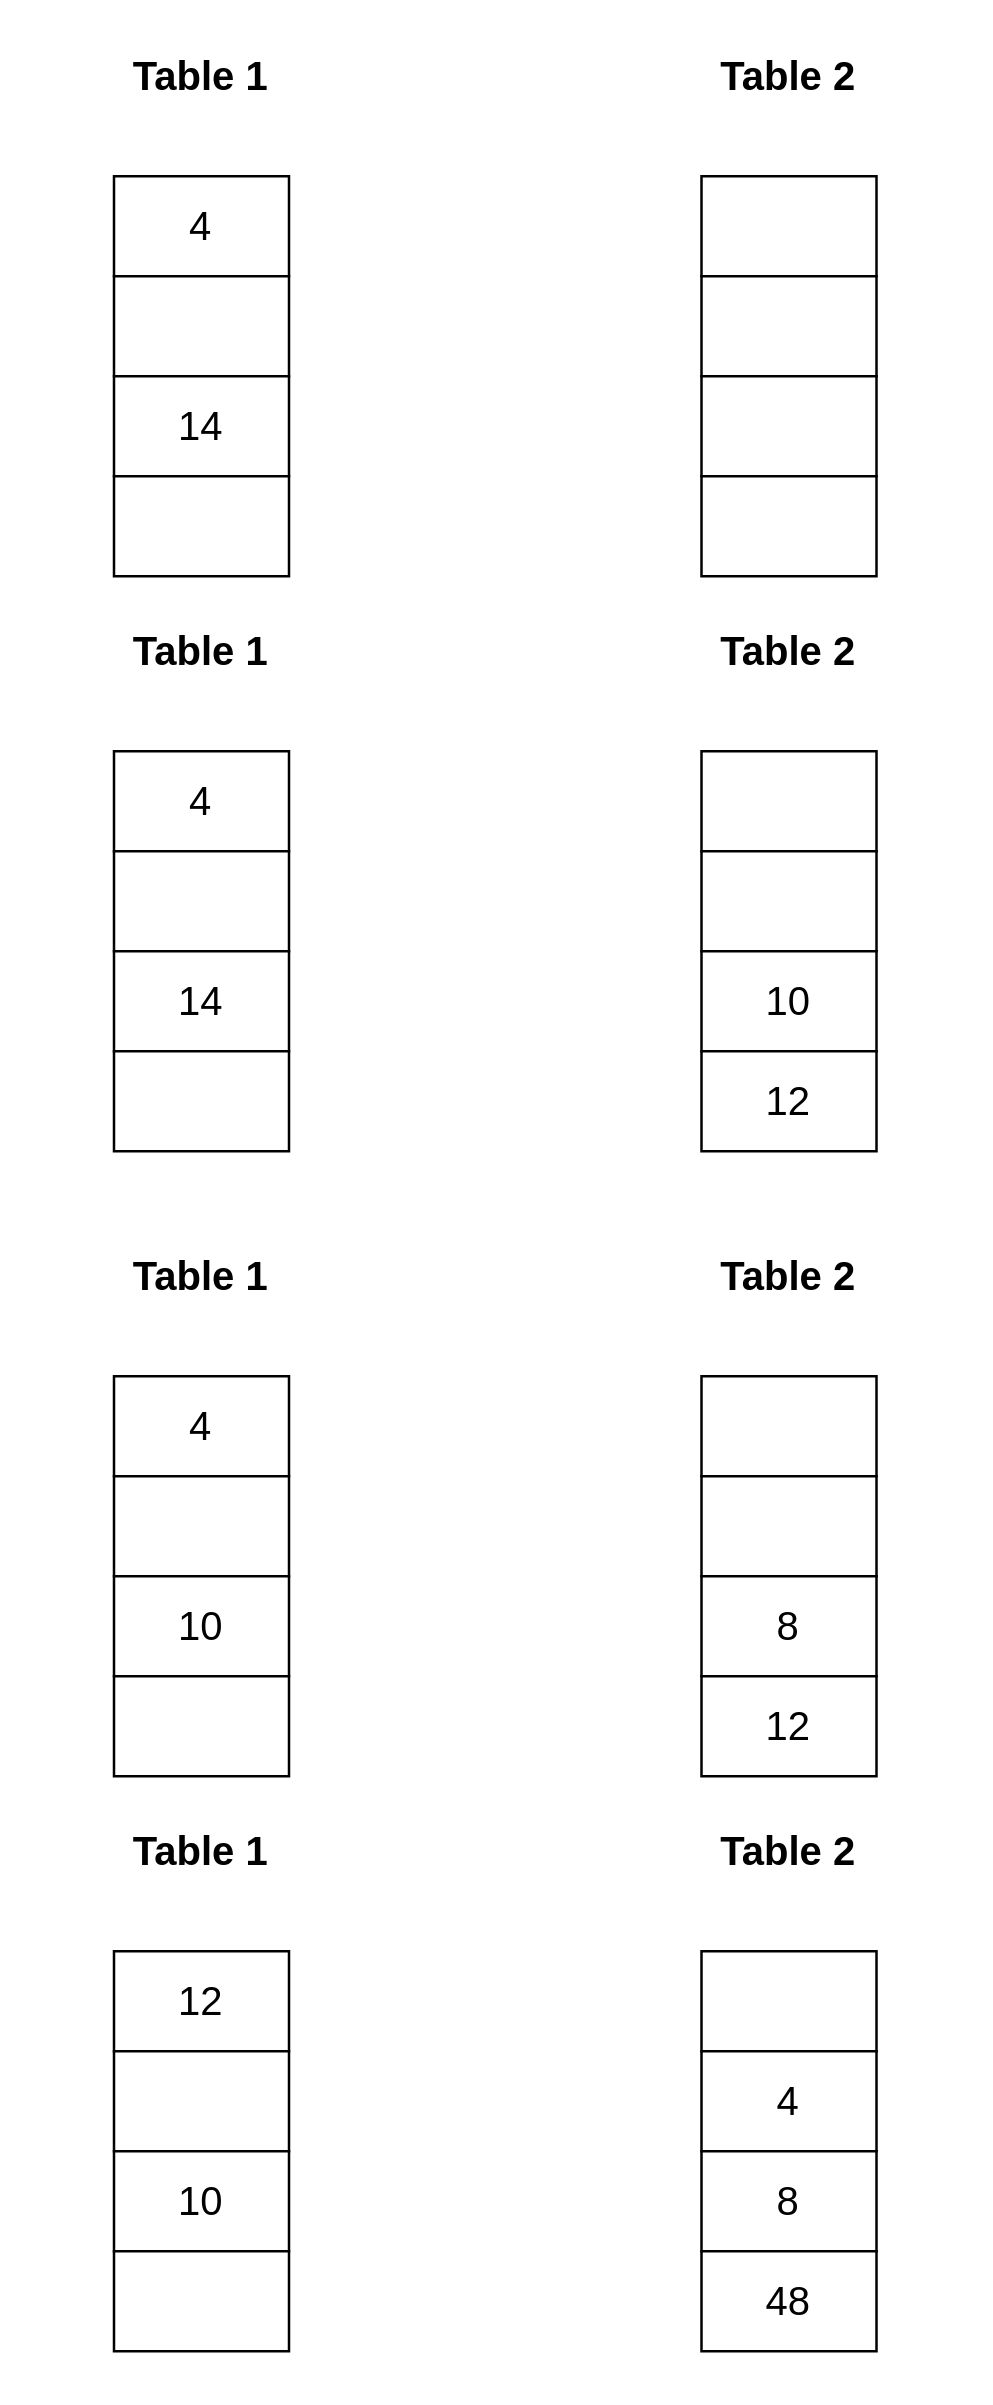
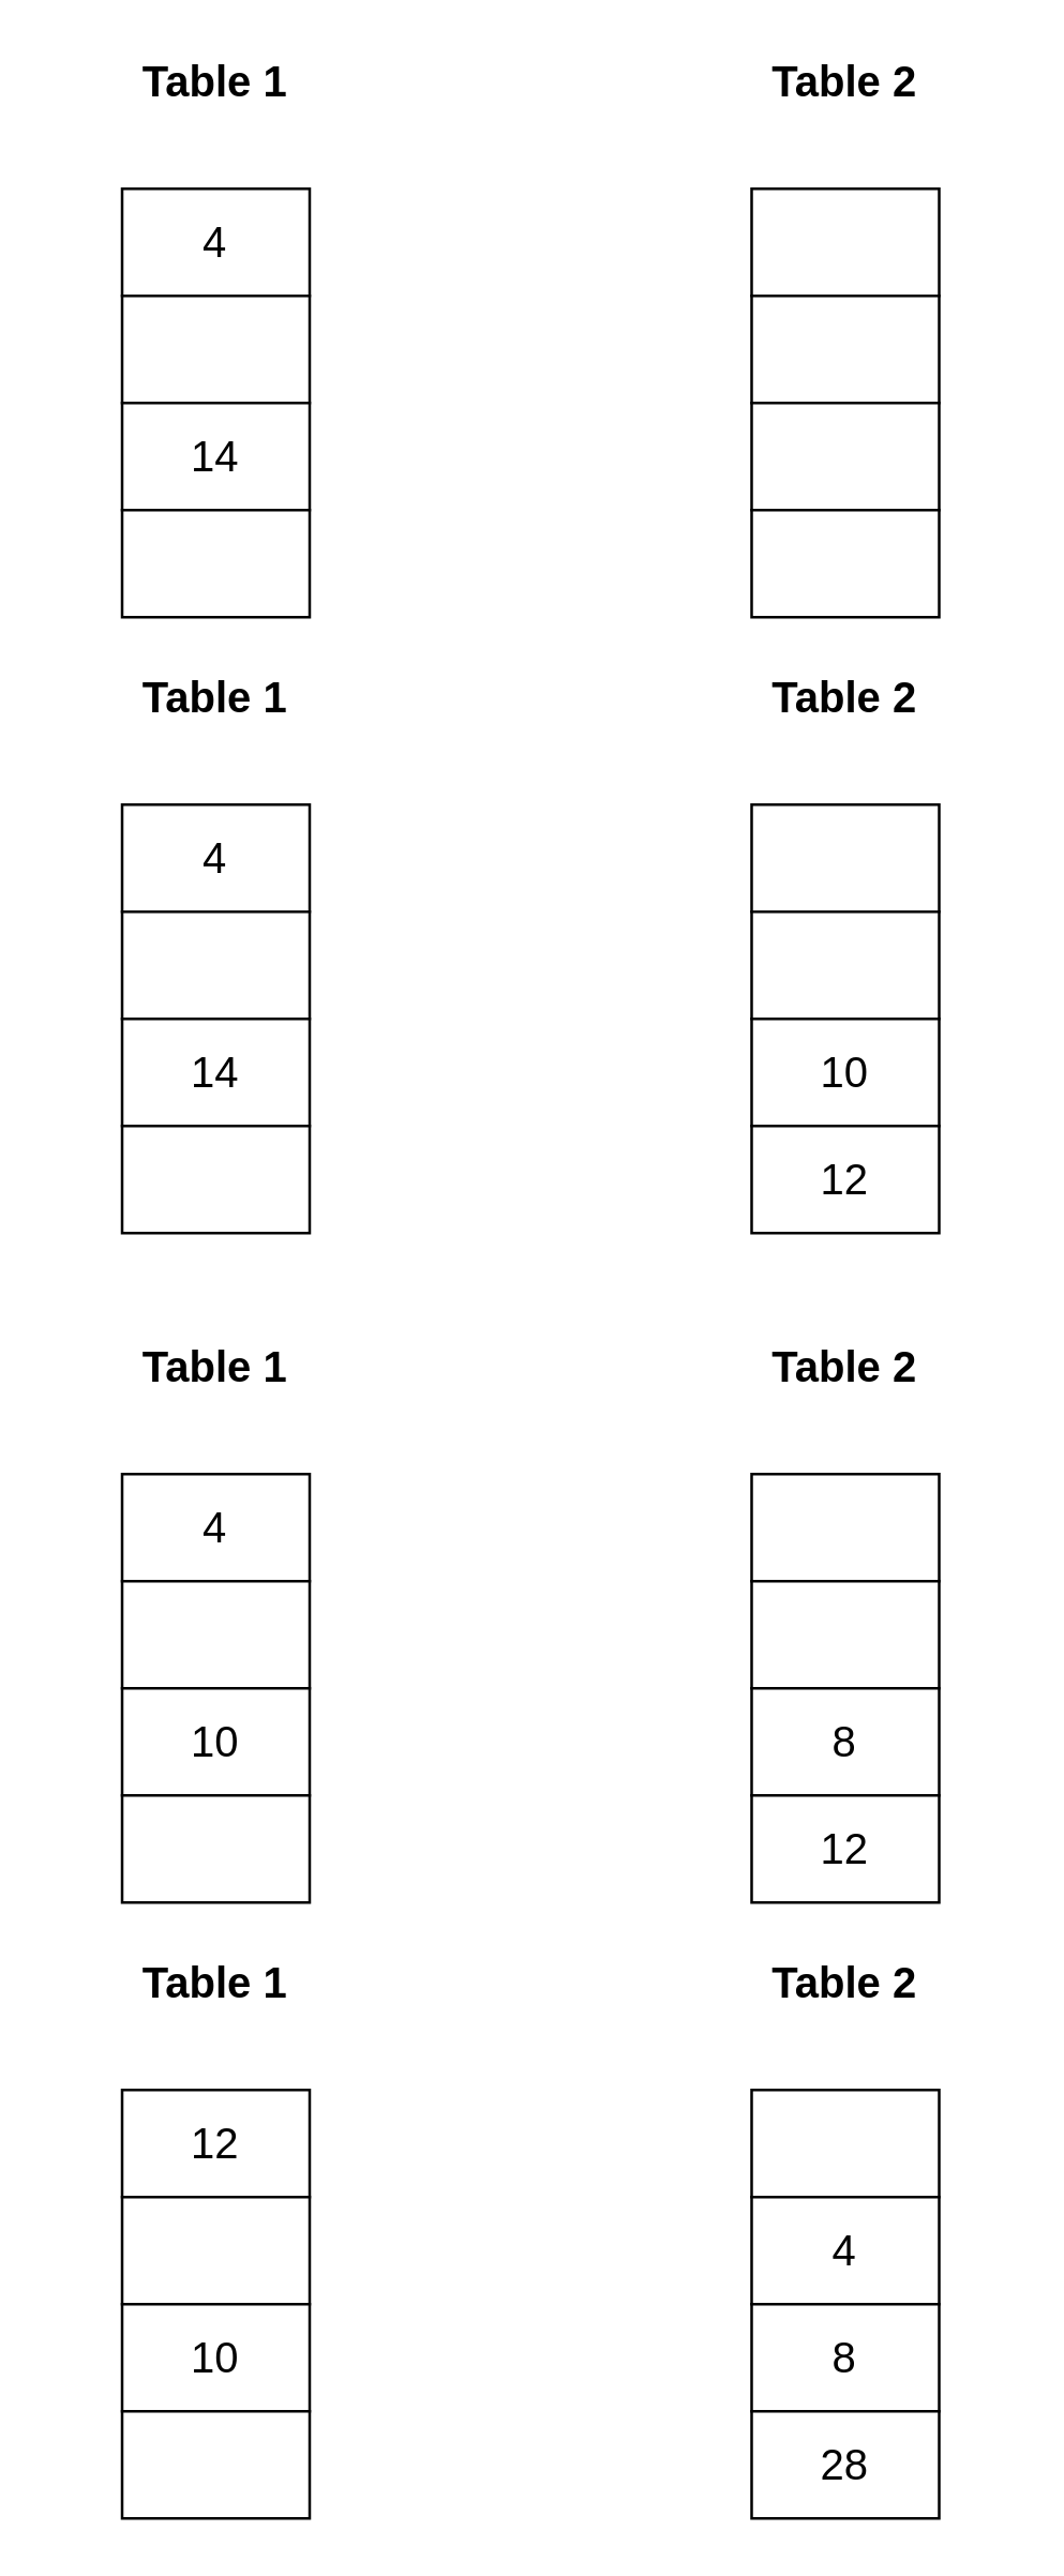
  <mxCell id="0" />
  <mxCell id="1" parent="0" />
  <mxCell id="2" value="" style="group;fontSize=16;" vertex="1" connectable="0" parent="1"><mxGeometry x="20" y="20" width="120" height="210" as="geometry" /></mxCell>
  <mxCell id="3" value="&lt;font style=&quot;font-size: 16px&quot;&gt;4&lt;/font&gt;" style="rounded=0;whiteSpace=wrap;html=1;strokeColor=#000000;fillColor=#ffffff;gradientColor=none;" vertex="1" parent="2"><mxGeometry x="25" y="50" width="70" height="40" as="geometry" /></mxCell>
  <mxCell id="4" value="" style="rounded=0;whiteSpace=wrap;html=1;strokeColor=#000000;fillColor=#ffffff;gradientColor=none;fontSize=16;" vertex="1" parent="2"><mxGeometry x="25" y="90" width="70" height="40" as="geometry" /></mxCell>
  <mxCell id="5" value="14" style="rounded=0;whiteSpace=wrap;html=1;strokeColor=#000000;fillColor=#ffffff;gradientColor=none;fontSize=16;" vertex="1" parent="2"><mxGeometry x="25" y="130" width="70" height="40" as="geometry" /></mxCell>
  <mxCell id="6" value="" style="rounded=0;whiteSpace=wrap;html=1;strokeColor=#000000;fillColor=#ffffff;gradientColor=none;" vertex="1" parent="2"><mxGeometry x="25" y="170" width="70" height="40" as="geometry" /></mxCell>
  <mxCell id="7" value="&lt;div style=&quot;font-size: 16px&quot;&gt;&lt;b&gt;Table 1&lt;/b&gt;&lt;/div&gt;" style="text;html=1;strokeColor=none;fillColor=none;align=center;verticalAlign=middle;whiteSpace=wrap;rounded=0;" vertex="1" parent="2"><mxGeometry width="120" height="20" as="geometry" /></mxCell>
  <mxCell id="8" value="" style="group;fontSize=16;" vertex="1" connectable="0" parent="1"><mxGeometry x="255" y="20" width="120" height="210" as="geometry" /></mxCell>
  <mxCell id="9" value="" style="rounded=0;whiteSpace=wrap;html=1;strokeColor=#000000;fillColor=#ffffff;gradientColor=none;fontSize=16;" vertex="1" parent="8"><mxGeometry x="25" y="50" width="70" height="40" as="geometry" /></mxCell>
  <mxCell id="10" value="" style="rounded=0;whiteSpace=wrap;html=1;strokeColor=#000000;fillColor=#ffffff;gradientColor=none;fontSize=16;" vertex="1" parent="8"><mxGeometry x="25" y="90" width="70" height="40" as="geometry" /></mxCell>
  <mxCell id="11" value="" style="rounded=0;whiteSpace=wrap;html=1;strokeColor=#000000;fillColor=#ffffff;gradientColor=none;fontSize=16;" vertex="1" parent="8"><mxGeometry x="25" y="130" width="70" height="40" as="geometry" /></mxCell>
  <mxCell id="12" value="" style="rounded=0;whiteSpace=wrap;html=1;strokeColor=#000000;fillColor=#ffffff;gradientColor=none;fontSize=16;" vertex="1" parent="8"><mxGeometry x="25" y="170" width="70" height="40" as="geometry" /></mxCell>
  <mxCell id="13" value="&lt;div style=&quot;font-size: 16px&quot;&gt;&lt;b&gt;Table 2&lt;/b&gt;&lt;/div&gt;" style="text;html=1;strokeColor=none;fillColor=none;align=center;verticalAlign=middle;whiteSpace=wrap;rounded=0;" vertex="1" parent="8"><mxGeometry width="120" height="20" as="geometry" /></mxCell>
  <mxCell id="14" value="" style="group;fontSize=16;" vertex="1" connectable="0" parent="1"><mxGeometry x="20" y="250" width="120" height="210" as="geometry" /></mxCell>
  <mxCell id="15" value="&lt;font style=&quot;font-size: 16px&quot;&gt;4&lt;/font&gt;" style="rounded=0;whiteSpace=wrap;html=1;strokeColor=#000000;fillColor=#ffffff;gradientColor=none;" vertex="1" parent="14"><mxGeometry x="25" y="50" width="70" height="40" as="geometry" /></mxCell>
  <mxCell id="16" value="" style="rounded=0;whiteSpace=wrap;html=1;strokeColor=#000000;fillColor=#ffffff;gradientColor=none;fontSize=16;" vertex="1" parent="14"><mxGeometry x="25" y="90" width="70" height="40" as="geometry" /></mxCell>
  <mxCell id="17" value="14" style="rounded=0;whiteSpace=wrap;html=1;strokeColor=#000000;fillColor=#ffffff;gradientColor=none;fontSize=16;" vertex="1" parent="14"><mxGeometry x="25" y="130" width="70" height="40" as="geometry" /></mxCell>
  <mxCell id="18" value="" style="rounded=0;whiteSpace=wrap;html=1;strokeColor=#000000;fillColor=#ffffff;gradientColor=none;" vertex="1" parent="14"><mxGeometry x="25" y="170" width="70" height="40" as="geometry" /></mxCell>
  <mxCell id="19" value="&lt;div style=&quot;font-size: 16px&quot;&gt;&lt;b&gt;Table 1&lt;/b&gt;&lt;/div&gt;" style="text;html=1;strokeColor=none;fillColor=none;align=center;verticalAlign=middle;whiteSpace=wrap;rounded=0;" vertex="1" parent="14"><mxGeometry width="120" height="20" as="geometry" /></mxCell>
  <mxCell id="20" value="" style="group;fontSize=16;" vertex="1" connectable="0" parent="1"><mxGeometry x="255" y="250" width="120" height="210" as="geometry" /></mxCell>
  <mxCell id="21" value="" style="rounded=0;whiteSpace=wrap;html=1;strokeColor=#000000;fillColor=#ffffff;gradientColor=none;fontSize=16;" vertex="1" parent="20"><mxGeometry x="25" y="50" width="70" height="40" as="geometry" /></mxCell>
  <mxCell id="22" value="" style="rounded=0;whiteSpace=wrap;html=1;strokeColor=#000000;fillColor=#ffffff;gradientColor=none;fontSize=16;" vertex="1" parent="20"><mxGeometry x="25" y="90" width="70" height="40" as="geometry" /></mxCell>
  <mxCell id="23" value="10" style="rounded=0;whiteSpace=wrap;html=1;strokeColor=#000000;fillColor=#ffffff;gradientColor=none;fontSize=16;" vertex="1" parent="20"><mxGeometry x="25" y="130" width="70" height="40" as="geometry" /></mxCell>
  <mxCell id="24" value="12" style="rounded=0;whiteSpace=wrap;html=1;strokeColor=#000000;fillColor=#ffffff;gradientColor=none;fontSize=16;" vertex="1" parent="20"><mxGeometry x="25" y="170" width="70" height="40" as="geometry" /></mxCell>
  <mxCell id="25" value="&lt;div style=&quot;font-size: 16px&quot;&gt;&lt;b&gt;Table 2&lt;/b&gt;&lt;/div&gt;" style="text;html=1;strokeColor=none;fillColor=none;align=center;verticalAlign=middle;whiteSpace=wrap;rounded=0;" vertex="1" parent="20"><mxGeometry width="120" height="20" as="geometry" /></mxCell>
  <mxCell id="26" value="" style="group;fontSize=16;" vertex="1" connectable="0" parent="1"><mxGeometry x="20" y="500" width="120" height="210" as="geometry" /></mxCell>
  <mxCell id="27" value="&lt;font style=&quot;font-size: 16px&quot;&gt;4&lt;/font&gt;" style="rounded=0;whiteSpace=wrap;html=1;strokeColor=#000000;fillColor=#ffffff;gradientColor=none;" vertex="1" parent="26"><mxGeometry x="25" y="50" width="70" height="40" as="geometry" /></mxCell>
  <mxCell id="28" value="" style="rounded=0;whiteSpace=wrap;html=1;strokeColor=#000000;fillColor=#ffffff;gradientColor=none;fontSize=16;" vertex="1" parent="26"><mxGeometry x="25" y="90" width="70" height="40" as="geometry" /></mxCell>
  <mxCell id="29" value="10" style="rounded=0;whiteSpace=wrap;html=1;strokeColor=#000000;fillColor=#ffffff;gradientColor=none;fontSize=16;" vertex="1" parent="26"><mxGeometry x="25" y="130" width="70" height="40" as="geometry" /></mxCell>
  <mxCell id="30" value="" style="rounded=0;whiteSpace=wrap;html=1;strokeColor=#000000;fillColor=#ffffff;gradientColor=none;" vertex="1" parent="26"><mxGeometry x="25" y="170" width="70" height="40" as="geometry" /></mxCell>
  <mxCell id="31" value="&lt;div style=&quot;font-size: 16px&quot;&gt;&lt;b&gt;Table 1&lt;/b&gt;&lt;/div&gt;" style="text;html=1;strokeColor=none;fillColor=none;align=center;verticalAlign=middle;whiteSpace=wrap;rounded=0;" vertex="1" parent="26"><mxGeometry width="120" height="20" as="geometry" /></mxCell>
  <mxCell id="32" value="" style="group;fontSize=16;" vertex="1" connectable="0" parent="1"><mxGeometry x="255" y="500" width="120" height="210" as="geometry" /></mxCell>
  <mxCell id="33" value="" style="rounded=0;whiteSpace=wrap;html=1;strokeColor=#000000;fillColor=#ffffff;gradientColor=none;fontSize=16;" vertex="1" parent="32"><mxGeometry x="25" y="50" width="70" height="40" as="geometry" /></mxCell>
  <mxCell id="34" value="" style="rounded=0;whiteSpace=wrap;html=1;strokeColor=#000000;fillColor=#ffffff;gradientColor=none;fontSize=16;" vertex="1" parent="32"><mxGeometry x="25" y="90" width="70" height="40" as="geometry" /></mxCell>
  <mxCell id="35" value="8" style="rounded=0;whiteSpace=wrap;html=1;strokeColor=#000000;fillColor=#ffffff;gradientColor=none;fontSize=16;" vertex="1" parent="32"><mxGeometry x="25" y="130" width="70" height="40" as="geometry" /></mxCell>
  <mxCell id="36" value="12" style="rounded=0;whiteSpace=wrap;html=1;strokeColor=#000000;fillColor=#ffffff;gradientColor=none;fontSize=16;" vertex="1" parent="32"><mxGeometry x="25" y="170" width="70" height="40" as="geometry" /></mxCell>
  <mxCell id="37" value="&lt;div style=&quot;font-size: 16px&quot;&gt;&lt;b&gt;Table 2&lt;/b&gt;&lt;/div&gt;" style="text;html=1;strokeColor=none;fillColor=none;align=center;verticalAlign=middle;whiteSpace=wrap;rounded=0;" vertex="1" parent="32"><mxGeometry width="120" height="20" as="geometry" /></mxCell>
  <mxCell id="38" value="" style="group;fontSize=16;" vertex="1" connectable="0" parent="1"><mxGeometry x="20" y="730" width="120" height="210" as="geometry" /></mxCell>
  <mxCell id="39" value="&lt;font style=&quot;font-size: 16px&quot;&gt;12&lt;/font&gt;" style="rounded=0;whiteSpace=wrap;html=1;strokeColor=#000000;fillColor=#ffffff;gradientColor=none;" vertex="1" parent="38"><mxGeometry x="25" y="50" width="70" height="40" as="geometry" /></mxCell>
  <mxCell id="40" value="" style="rounded=0;whiteSpace=wrap;html=1;strokeColor=#000000;fillColor=#ffffff;gradientColor=none;fontSize=16;" vertex="1" parent="38"><mxGeometry x="25" y="90" width="70" height="40" as="geometry" /></mxCell>
  <mxCell id="41" value="10" style="rounded=0;whiteSpace=wrap;html=1;strokeColor=#000000;fillColor=#ffffff;gradientColor=none;fontSize=16;" vertex="1" parent="38"><mxGeometry x="25" y="130" width="70" height="40" as="geometry" /></mxCell>
  <mxCell id="42" value="" style="rounded=0;whiteSpace=wrap;html=1;strokeColor=#000000;fillColor=#ffffff;gradientColor=none;" vertex="1" parent="38"><mxGeometry x="25" y="170" width="70" height="40" as="geometry" /></mxCell>
  <mxCell id="43" value="&lt;div style=&quot;font-size: 16px&quot;&gt;&lt;b&gt;Table 1&lt;/b&gt;&lt;/div&gt;" style="text;html=1;strokeColor=none;fillColor=none;align=center;verticalAlign=middle;whiteSpace=wrap;rounded=0;" vertex="1" parent="38"><mxGeometry width="120" height="20" as="geometry" /></mxCell>
  <mxCell id="44" value="" style="group;fontSize=16;" vertex="1" connectable="0" parent="1"><mxGeometry x="255" y="730" width="120" height="210" as="geometry" /></mxCell>
  <mxCell id="45" value="" style="rounded=0;whiteSpace=wrap;html=1;strokeColor=#000000;fillColor=#ffffff;gradientColor=none;fontSize=16;" vertex="1" parent="44"><mxGeometry x="25" y="50" width="70" height="40" as="geometry" /></mxCell>
  <mxCell id="46" value="4" style="rounded=0;whiteSpace=wrap;html=1;strokeColor=#000000;fillColor=#ffffff;gradientColor=none;fontSize=16;" vertex="1" parent="44"><mxGeometry x="25" y="90" width="70" height="40" as="geometry" /></mxCell>
  <mxCell id="47" value="8" style="rounded=0;whiteSpace=wrap;html=1;strokeColor=#000000;fillColor=#ffffff;gradientColor=none;fontSize=16;" vertex="1" parent="44"><mxGeometry x="25" y="130" width="70" height="40" as="geometry" /></mxCell>
- <mxCell id="48" value="48" style="rounded=0;whiteSpace=wrap;html=1;strokeColor=#000000;fillColor=#ffffff;gradientColor=none;fontSize=16;" vertex="1" parent="44"><mxGeometry x="25" y="170" width="70" height="40" as="geometry" /></mxCell>
+ <mxCell id="48" value="28" style="rounded=0;whiteSpace=wrap;html=1;strokeColor=#000000;fillColor=#ffffff;gradientColor=none;fontSize=16;" vertex="1" parent="44"><mxGeometry x="25" y="170" width="70" height="40" as="geometry" /></mxCell>
  <mxCell id="49" value="&lt;div style=&quot;font-size: 16px&quot;&gt;&lt;b&gt;Table 2&lt;/b&gt;&lt;/div&gt;" style="text;html=1;strokeColor=none;fillColor=none;align=center;verticalAlign=middle;whiteSpace=wrap;rounded=0;" vertex="1" parent="44"><mxGeometry width="120" height="20" as="geometry" /></mxCell>
